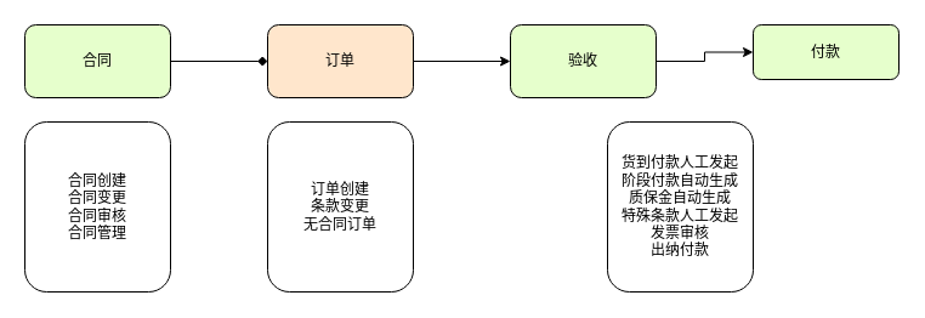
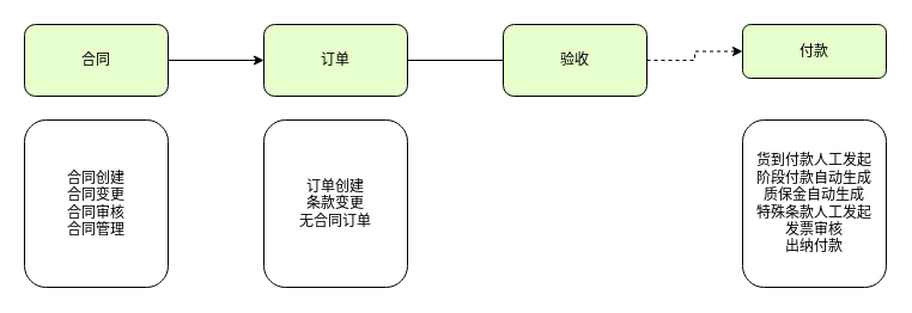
  <mxCell id="0" />
  <mxCell id="1" parent="0" />
- <mxCell id="2" value="" style="edgeStyle=orthogonalEdgeStyle;rounded=0;orthogonalLoop=1;jettySize=auto;html=1;endArrow=diamond;" edge="1" parent="1" source="3" target="5"><mxGeometry relative="1" as="geometry" /></mxCell>
+ <mxCell id="2" value="" style="edgeStyle=orthogonalEdgeStyle;rounded=0;orthogonalLoop=1;jettySize=auto;html=1;" edge="1" parent="1" source="3" target="5"><mxGeometry relative="1" as="geometry" /></mxCell>
  <mxCell id="3" value="合同" style="rounded=1;whiteSpace=wrap;html=1;fillColor=#E6FFCC;" vertex="1" parent="1"><mxGeometry x="20" y="20" width="120" height="60" as="geometry" /></mxCell>
- <mxCell id="4" value="" style="edgeStyle=orthogonalEdgeStyle;rounded=0;orthogonalLoop=1;jettySize=auto;html=1;" edge="1" parent="1" source="5" target="7"><mxGeometry relative="1" as="geometry" /></mxCell>
- <mxCell id="5" value="订单" style="rounded=1;whiteSpace=wrap;html=1;fillColor=#ffe6cc;" vertex="1" parent="1"><mxGeometry x="220" y="20" width="120" height="60" as="geometry" /></mxCell>
- <mxCell id="6" value="" style="edgeStyle=orthogonalEdgeStyle;rounded=0;orthogonalLoop=1;jettySize=auto;html=1;" edge="1" parent="1" source="7" target="8"><mxGeometry relative="1" as="geometry" /></mxCell>
+ <mxCell id="4" value="" style="edgeStyle=orthogonalEdgeStyle;rounded=0;orthogonalLoop=1;jettySize=auto;html=1;endArrow=none;" edge="1" parent="1" source="5" target="7"><mxGeometry relative="1" as="geometry" /></mxCell>
+ <mxCell id="5" value="订单" style="rounded=1;whiteSpace=wrap;html=1;fillColor=#E6FFCC;" vertex="1" parent="1"><mxGeometry x="220" y="20" width="120" height="60" as="geometry" /></mxCell>
+ <mxCell id="6" value="" style="edgeStyle=orthogonalEdgeStyle;rounded=0;orthogonalLoop=1;jettySize=auto;html=1;dashed=1;" edge="1" parent="1" source="7" target="8"><mxGeometry relative="1" as="geometry" /></mxCell>
  <mxCell id="7" value="验收" style="rounded=1;whiteSpace=wrap;html=1;fillColor=#E6FFCC;" vertex="1" parent="1"><mxGeometry x="420" y="20" width="120" height="60" as="geometry" /></mxCell>
  <mxCell id="8" value="付款" style="rounded=1;whiteSpace=wrap;html=1;fillColor=#E6FFCC;" vertex="1" parent="1"><mxGeometry x="620" y="20" width="120" height="45" as="geometry" /></mxCell>
  <mxCell id="9" value="合同创建&lt;br /&gt;合同变更&lt;br /&gt;合同审核&lt;br /&gt;合同管理" style="rounded=1;whiteSpace=wrap;html=1;gradientColor=none;" vertex="1" parent="1"><mxGeometry x="20" y="100" width="120" height="140" as="geometry" /></mxCell>
  <mxCell id="10" value="订单创建&lt;br /&gt;条款变更&lt;br /&gt;无合同订单" style="rounded=1;whiteSpace=wrap;html=1;gradientColor=none;" vertex="1" parent="1"><mxGeometry x="220" y="100" width="120" height="140" as="geometry" /></mxCell>
- <mxCell id="11" value="货到付款人工发起&lt;br /&gt;阶段付款自动生成&lt;br /&gt;质保金自动生成&lt;br /&gt;特殊条款人工发起&lt;br /&gt;发票审核&lt;br /&gt;出纳付款" style="rounded=1;whiteSpace=wrap;html=1;gradientColor=none;" vertex="1" parent="1"><mxGeometry x="500" y="100" width="120" height="140" as="geometry" /></mxCell>
+ <mxCell id="11" value="货到付款人工发起&lt;br /&gt;阶段付款自动生成&lt;br /&gt;质保金自动生成&lt;br /&gt;特殊条款人工发起&lt;br /&gt;发票审核&lt;br /&gt;出纳付款" style="rounded=1;whiteSpace=wrap;html=1;gradientColor=none;" vertex="1" parent="1"><mxGeometry x="620" y="100" width="120" height="140" as="geometry" /></mxCell>
